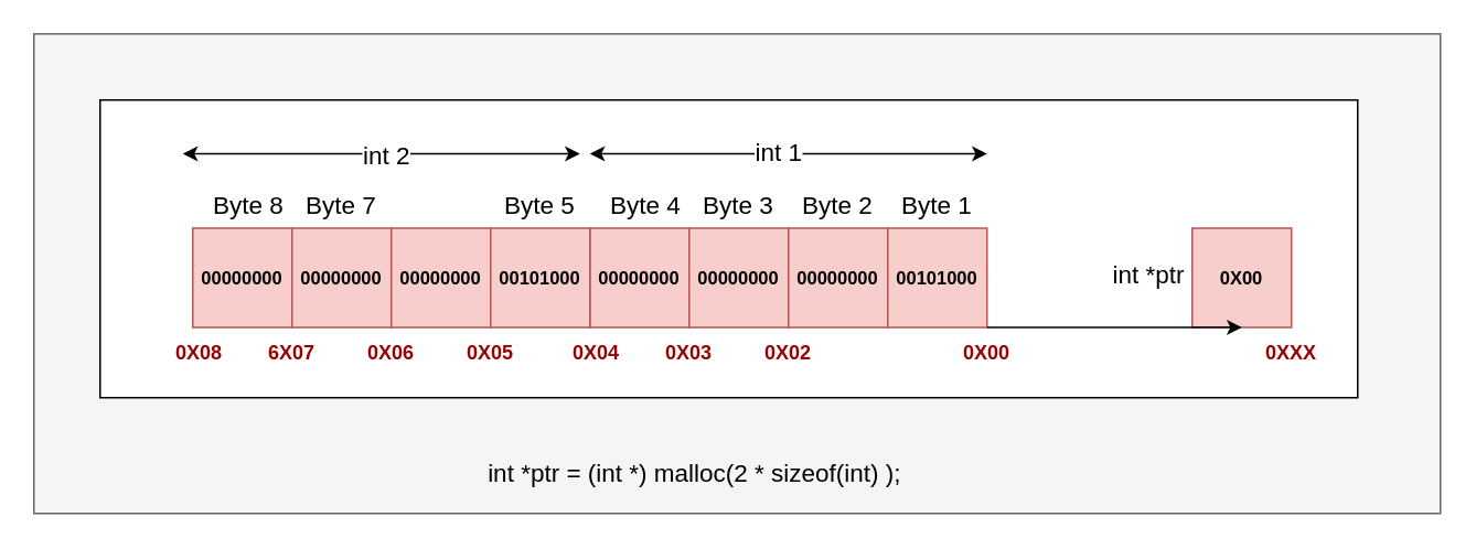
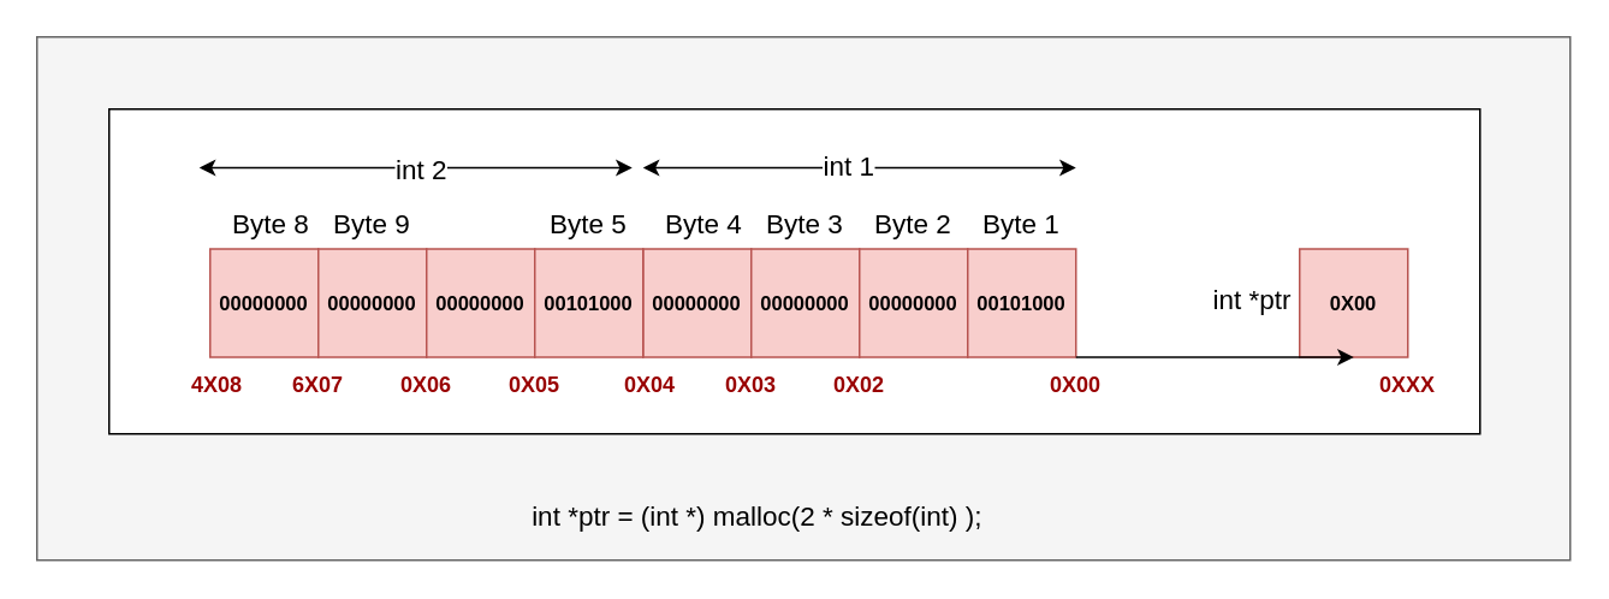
  <mxCell id="0" />
  <mxCell id="1" parent="0" />
  <mxCell id="2" value="" style="rounded=0;whiteSpace=wrap;html=1;fillColor=#f5f5f5;fontColor=#333333;strokeColor=#666666;" parent="1" vertex="1"><mxGeometry x="20" y="20" width="850" height="290" as="geometry" /></mxCell>
  <mxCell id="3" value="" style="rounded=0;whiteSpace=wrap;html=1;" parent="1" vertex="1"><mxGeometry x="60" y="60" width="760" height="180" as="geometry" /></mxCell>
  <mxCell id="4" value="&lt;span style=&quot;font-size: 11px;&quot;&gt;00000000&lt;/span&gt;" style="rounded=0;whiteSpace=wrap;html=1;fillColor=#f8cecc;strokeColor=#b85450;fontStyle=1;fontSize=11;" parent="1" vertex="1"><mxGeometry x="356" y="137.5" width="60" height="60" as="geometry" /></mxCell>
  <mxCell id="5" value="&lt;span style=&quot;font-size: 11px;&quot;&gt;00000000&lt;/span&gt;" style="rounded=0;whiteSpace=wrap;html=1;fillColor=#f8cecc;strokeColor=#b85450;fontStyle=1;fontSize=11;" parent="1" vertex="1"><mxGeometry x="416" y="137.5" width="60" height="60" as="geometry" /></mxCell>
  <mxCell id="6" value="&lt;span style=&quot;font-size: 11px;&quot;&gt;00000000&lt;/span&gt;" style="rounded=0;whiteSpace=wrap;html=1;fillColor=#f8cecc;strokeColor=#b85450;fontStyle=1;fontSize=11;" parent="1" vertex="1"><mxGeometry x="476" y="137.5" width="60" height="60" as="geometry" /></mxCell>
  <mxCell id="7" value="&lt;font style=&quot;font-size: 11px;&quot;&gt;00101000&lt;/font&gt;" style="rounded=0;whiteSpace=wrap;html=1;fillColor=#f8cecc;strokeColor=#b85450;fontStyle=1;fontSize=11;" parent="1" vertex="1"><mxGeometry x="536" y="137.5" width="60" height="60" as="geometry" /></mxCell>
  <mxCell id="8" value="0X00" style="text;html=1;align=center;verticalAlign=middle;whiteSpace=wrap;rounded=0;fontColor=#990000;fontStyle=1" parent="1" vertex="1"><mxGeometry x="566" y="197.5" width="60" height="30" as="geometry" /></mxCell>
  <mxCell id="9" value="&lt;font style=&quot;font-size: 15px;&quot;&gt;Byte 1&lt;/font&gt;" style="text;html=1;align=center;verticalAlign=middle;whiteSpace=wrap;rounded=0;" parent="1" vertex="1"><mxGeometry x="536" y="107.5" width="60" height="30" as="geometry" /></mxCell>
  <mxCell id="10" value="&lt;font style=&quot;font-size: 15px;&quot;&gt;Byte 2&lt;/font&gt;" style="text;html=1;align=center;verticalAlign=middle;whiteSpace=wrap;rounded=0;" parent="1" vertex="1"><mxGeometry x="476" y="107.5" width="60" height="30" as="geometry" /></mxCell>
  <mxCell id="11" value="&lt;font style=&quot;font-size: 15px;&quot;&gt;Byte 3&lt;/font&gt;" style="text;html=1;align=center;verticalAlign=middle;whiteSpace=wrap;rounded=0;" parent="1" vertex="1"><mxGeometry x="416" y="107.5" width="60" height="30" as="geometry" /></mxCell>
  <mxCell id="12" value="&lt;font style=&quot;font-size: 15px;&quot;&gt;Byte 4&lt;/font&gt;" style="text;html=1;align=center;verticalAlign=middle;whiteSpace=wrap;rounded=0;" parent="1" vertex="1"><mxGeometry x="360" y="107.5" width="60" height="30" as="geometry" /></mxCell>
  <mxCell id="13" value="0X02" style="text;html=1;align=center;verticalAlign=middle;whiteSpace=wrap;rounded=0;fontColor=#990000;fontStyle=1" parent="1" vertex="1"><mxGeometry x="446" y="197.5" width="60" height="30" as="geometry" /></mxCell>
  <mxCell id="14" value="0X03" style="text;html=1;align=center;verticalAlign=middle;whiteSpace=wrap;rounded=0;fontColor=#990000;fontStyle=1" parent="1" vertex="1"><mxGeometry x="386" y="197.5" width="60" height="30" as="geometry" /></mxCell>
  <mxCell id="15" value="0X00" style="rounded=0;whiteSpace=wrap;html=1;fillColor=#f8cecc;strokeColor=#b85450;fontStyle=1;fontSize=11;" parent="1" vertex="1"><mxGeometry x="720" y="137.5" width="60" height="60" as="geometry" /></mxCell>
  <mxCell id="16" value="0X04" style="text;html=1;align=center;verticalAlign=middle;whiteSpace=wrap;rounded=0;fontColor=#990000;fontStyle=1" parent="1" vertex="1"><mxGeometry x="330" y="197.5" width="60" height="30" as="geometry" /></mxCell>
  <mxCell id="17" value="&lt;font style=&quot;font-size: 15px;&quot;&gt;int *ptr = (int *) malloc(2 * sizeof(int) ); &amp;nbsp; &amp;nbsp;&amp;nbsp;&lt;/font&gt;" style="text;html=1;align=center;verticalAlign=middle;whiteSpace=wrap;rounded=0;" parent="1" vertex="1"><mxGeometry x="290" y="270" width="280" height="30" as="geometry" /></mxCell>
  <mxCell id="18" value="0XXX" style="text;html=1;align=center;verticalAlign=middle;whiteSpace=wrap;rounded=0;fontColor=#990000;fontStyle=1" parent="1" vertex="1"><mxGeometry x="750" y="197.5" width="60" height="30" as="geometry" /></mxCell>
  <mxCell id="19" value="" style="endArrow=classic;html=1;rounded=0;exitX=0.5;exitY=0;exitDx=0;exitDy=0;entryX=0;entryY=0;entryDx=0;entryDy=0;" parent="1" source="8" target="18" edge="1"><mxGeometry width="50" height="50" relative="1" as="geometry"><mxPoint x="640" y="170" as="sourcePoint" /><mxPoint x="690" y="120" as="targetPoint" /></mxGeometry></mxCell>
  <mxCell id="20" value="&lt;font style=&quot;font-size: 15px;&quot;&gt;int *ptr&lt;/font&gt;" style="text;html=1;align=center;verticalAlign=middle;whiteSpace=wrap;rounded=0;" parent="1" vertex="1"><mxGeometry x="664" y="150" width="60" height="30" as="geometry" /></mxCell>
  <mxCell id="21" value="&lt;span style=&quot;font-size: 11px;&quot;&gt;00000000&lt;/span&gt;" style="rounded=0;whiteSpace=wrap;html=1;fillColor=#f8cecc;strokeColor=#b85450;fontStyle=1;fontSize=11;" vertex="1" parent="1"><mxGeometry x="116" y="137.5" width="60" height="60" as="geometry" /></mxCell>
  <mxCell id="22" value="&lt;span style=&quot;font-size: 11px;&quot;&gt;00000000&lt;/span&gt;" style="rounded=0;whiteSpace=wrap;html=1;fillColor=#f8cecc;strokeColor=#b85450;fontStyle=1;fontSize=11;" vertex="1" parent="1"><mxGeometry x="176" y="137.5" width="60" height="60" as="geometry" /></mxCell>
  <mxCell id="23" value="&lt;span style=&quot;font-size: 11px;&quot;&gt;00000000&lt;/span&gt;" style="rounded=0;whiteSpace=wrap;html=1;fillColor=#f8cecc;strokeColor=#b85450;fontStyle=1;fontSize=11;" vertex="1" parent="1"><mxGeometry x="236" y="137.5" width="60" height="60" as="geometry" /></mxCell>
  <mxCell id="24" value="&lt;font style=&quot;font-size: 11px;&quot;&gt;00101000&lt;/font&gt;" style="rounded=0;whiteSpace=wrap;html=1;fillColor=#f8cecc;strokeColor=#b85450;fontStyle=1;fontSize=11;" vertex="1" parent="1"><mxGeometry x="296" y="137.5" width="60" height="60" as="geometry" /></mxCell>
  <mxCell id="25" value="&lt;font style=&quot;font-size: 15px;&quot;&gt;Byte 5&lt;/font&gt;" style="text;html=1;align=center;verticalAlign=middle;whiteSpace=wrap;rounded=0;" vertex="1" parent="1"><mxGeometry x="296" y="107.5" width="60" height="30" as="geometry" /></mxCell>
- <mxCell id="26" value="&lt;font style=&quot;font-size: 15px;&quot;&gt;Byte 7&lt;/font&gt;" style="text;html=1;align=center;verticalAlign=middle;whiteSpace=wrap;rounded=0;" vertex="1" parent="1"><mxGeometry x="176" y="107.5" width="60" height="30" as="geometry" /></mxCell>
+ <mxCell id="26" value="&lt;font style=&quot;font-size: 15px;&quot;&gt;Byte 9&lt;/font&gt;" style="text;html=1;align=center;verticalAlign=middle;whiteSpace=wrap;rounded=0;" vertex="1" parent="1"><mxGeometry x="176" y="107.5" width="60" height="30" as="geometry" /></mxCell>
  <mxCell id="27" value="&lt;font style=&quot;font-size: 15px;&quot;&gt;Byte 8&lt;/font&gt;" style="text;html=1;align=center;verticalAlign=middle;whiteSpace=wrap;rounded=0;" vertex="1" parent="1"><mxGeometry x="120" y="107.5" width="60" height="30" as="geometry" /></mxCell>
  <mxCell id="28" value="0X05" style="text;html=1;align=center;verticalAlign=middle;whiteSpace=wrap;rounded=0;fontColor=#990000;fontStyle=1" vertex="1" parent="1"><mxGeometry x="266" y="197.5" width="60" height="30" as="geometry" /></mxCell>
  <mxCell id="29" value="0X06" style="text;html=1;align=center;verticalAlign=middle;whiteSpace=wrap;rounded=0;fontColor=#990000;fontStyle=1" vertex="1" parent="1"><mxGeometry x="206" y="197.5" width="60" height="30" as="geometry" /></mxCell>
  <mxCell id="30" value="6X07" style="text;html=1;align=center;verticalAlign=middle;whiteSpace=wrap;rounded=0;fontColor=#990000;fontStyle=1" vertex="1" parent="1"><mxGeometry x="146" y="197.5" width="60" height="30" as="geometry" /></mxCell>
- <mxCell id="31" value="0X08" style="text;html=1;align=center;verticalAlign=middle;whiteSpace=wrap;rounded=0;fontColor=#990000;fontStyle=1" vertex="1" parent="1"><mxGeometry x="90" y="197.5" width="60" height="30" as="geometry" /></mxCell>
+ <mxCell id="31" value="4X08" style="text;html=1;align=center;verticalAlign=middle;whiteSpace=wrap;rounded=0;fontColor=#990000;fontStyle=1" vertex="1" parent="1"><mxGeometry x="90" y="197.5" width="60" height="30" as="geometry" /></mxCell>
  <mxCell id="32" value="" style="endArrow=classic;startArrow=classic;html=1;rounded=0;entryX=0;entryY=0.5;entryDx=0;entryDy=0;exitX=1;exitY=0.5;exitDx=0;exitDy=0;" edge="1" parent="1"><mxGeometry width="50" height="50" relative="1" as="geometry"><mxPoint x="356" y="92.5" as="sourcePoint" /><mxPoint x="596" y="92.5" as="targetPoint" /></mxGeometry></mxCell>
  <mxCell id="33" value="&lt;font style=&quot;font-size: 15px;&quot;&gt;int 1&lt;/font&gt;" style="edgeLabel;html=1;align=center;verticalAlign=middle;resizable=0;points=[];" vertex="1" connectable="0" parent="32"><mxGeometry x="-0.058" y="3" relative="1" as="geometry"><mxPoint y="1" as="offset" /></mxGeometry></mxCell>
  <mxCell id="34" value="" style="endArrow=classic;startArrow=classic;html=1;rounded=0;entryX=0;entryY=0.5;entryDx=0;entryDy=0;exitX=1;exitY=0.5;exitDx=0;exitDy=0;" edge="1" parent="1"><mxGeometry width="50" height="50" relative="1" as="geometry"><mxPoint x="110" y="92.5" as="sourcePoint" /><mxPoint x="350" y="92.5" as="targetPoint" /></mxGeometry></mxCell>
  <mxCell id="35" value="&lt;font style=&quot;font-size: 15px;&quot;&gt;int 2&lt;/font&gt;" style="edgeLabel;html=1;align=center;verticalAlign=middle;resizable=0;points=[];" vertex="1" connectable="0" parent="34"><mxGeometry x="0.017" y="1" relative="1" as="geometry"><mxPoint y="1" as="offset" /></mxGeometry></mxCell>
